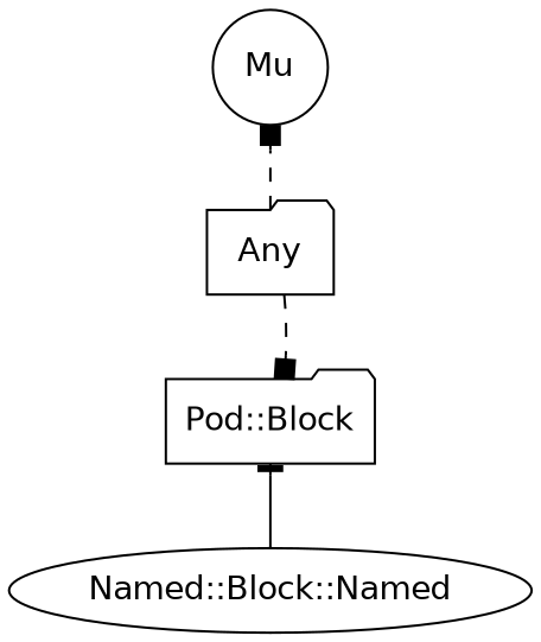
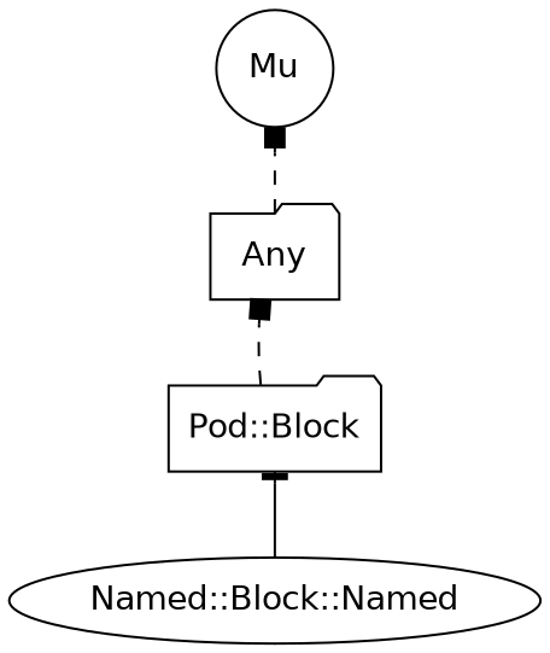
  digraph {
    bgcolor="#FFFFFF"
    fontname="DejaVu Sans"
    rankdir=BT
    splines=polyline
    node [color="#000000" fontcolor="#000000" fontname="DejaVu Sans" shape=folder]
    edge [arrowhead=box color="#000000" fontname="DejaVu Sans" style=dashed]
    n1 [label="Named::Block::Named" shape=ellipse]
    "Pod::Block"
    Any
    Mu [shape=circle]
    n1 -> "Pod::Block" [arrowhead=tee style=solid]
-   Any -> "Pod::Block"
+   "Pod::Block" -> Any
    Any -> Mu
  }
